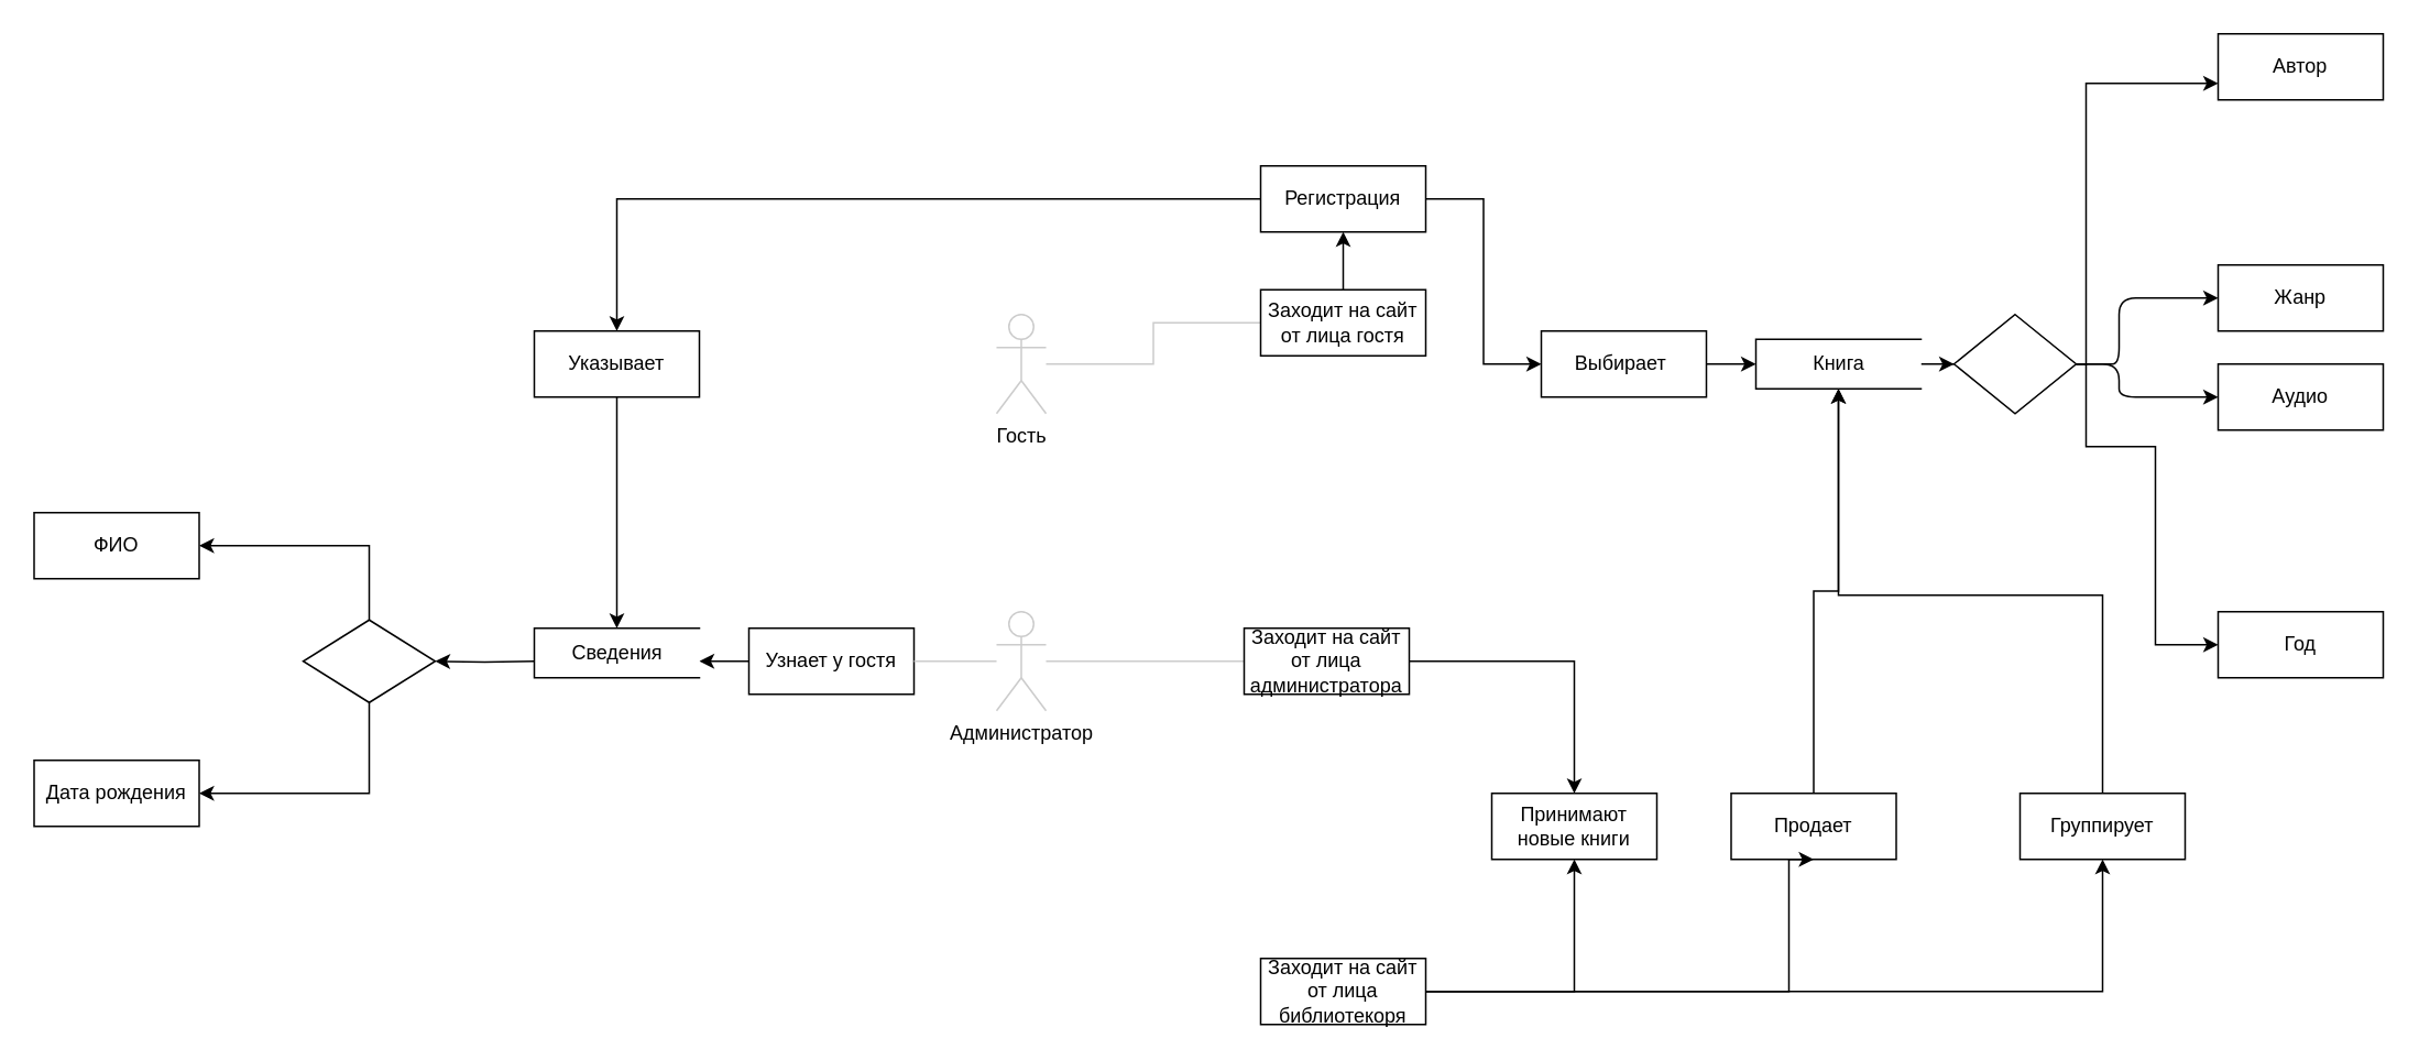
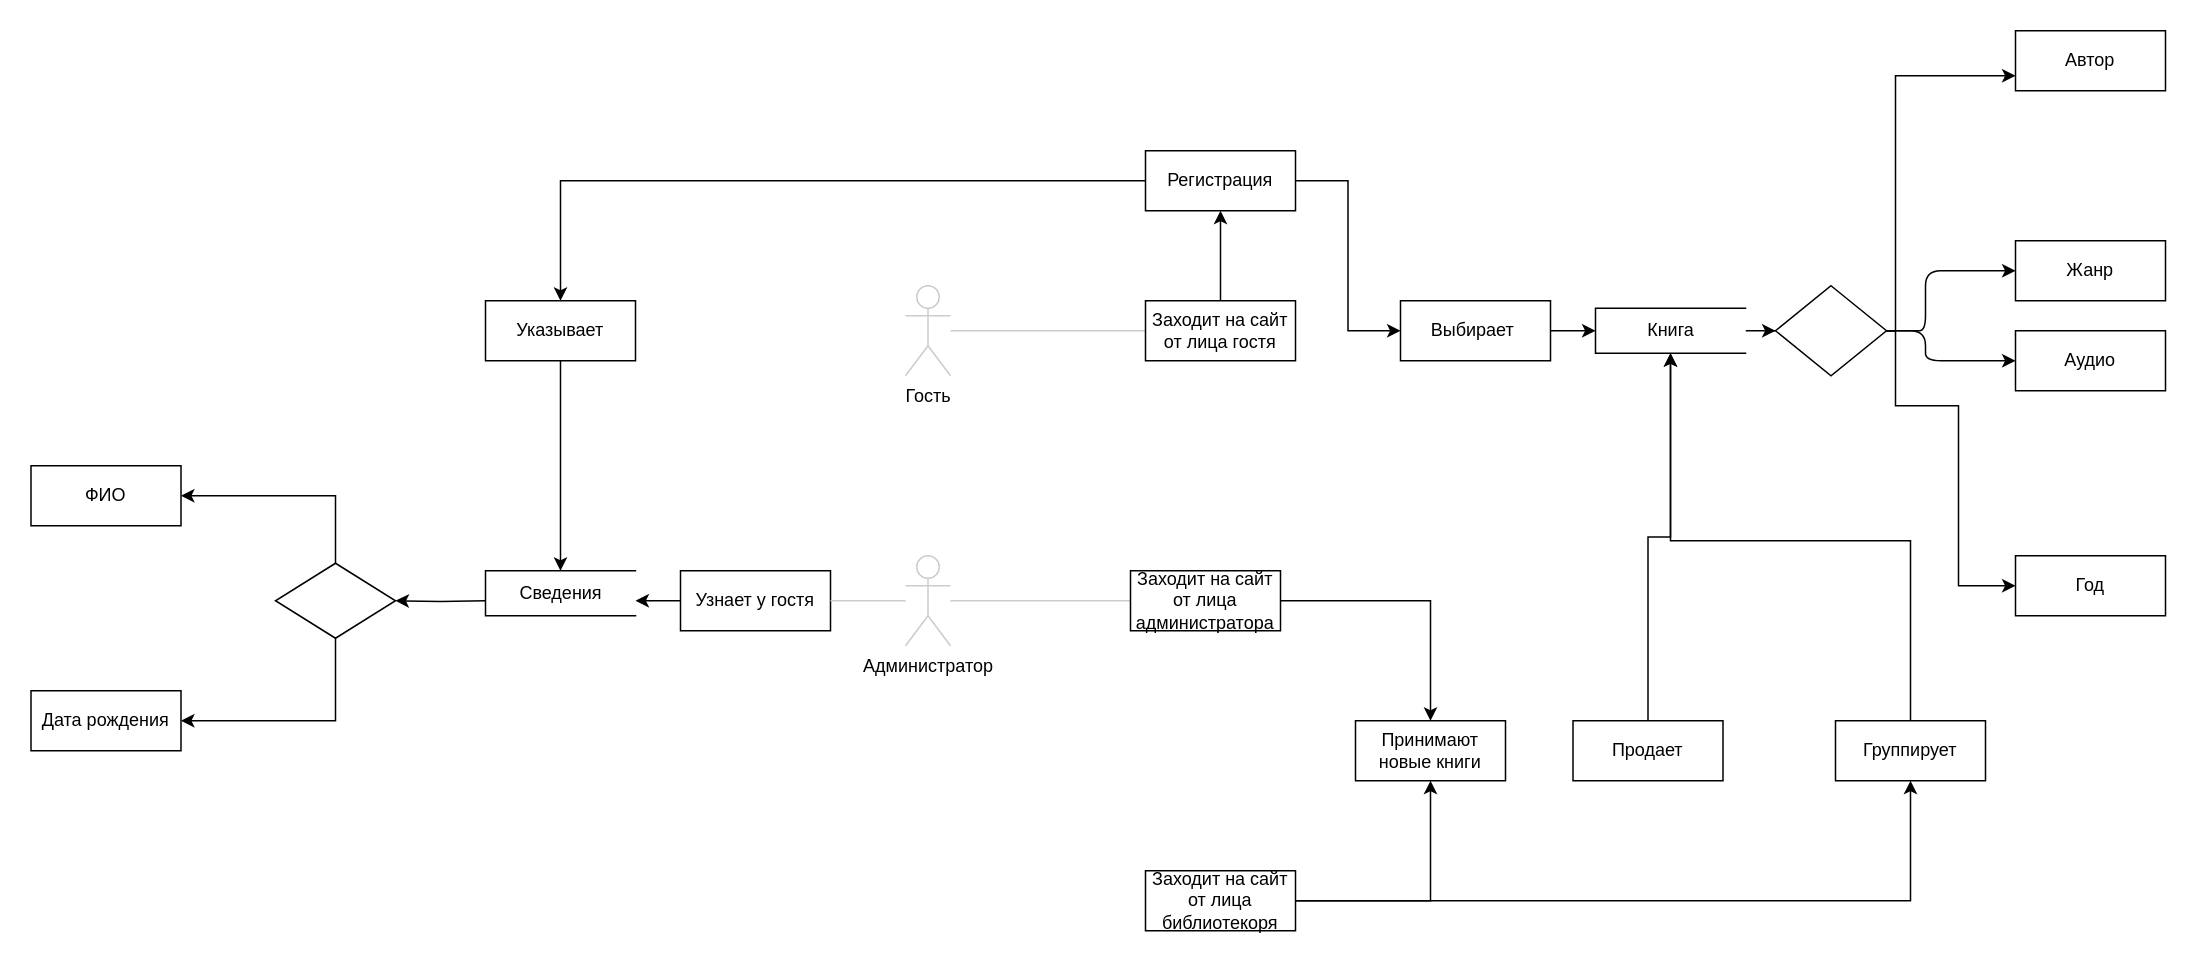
  <mxCell id="0" />
  <mxCell id="1" parent="0" />
  <mxCell id="2" style="edgeStyle=orthogonalEdgeStyle;rounded=0;orthogonalLoop=1;jettySize=auto;html=1;entryX=0;entryY=0.5;entryDx=0;entryDy=0;endArrow=none;endFill=0;strokeColor=#CCCCCC;" parent="1" source="3" target="7" edge="1"><mxGeometry relative="1" as="geometry"><mxPoint x="773" y="220" as="targetPoint" /><mxPoint x="663" y="220" as="sourcePoint" /></mxGeometry></mxCell>
  <mxCell id="3" value="Гость" style="shape=umlActor;verticalLabelPosition=bottom;verticalAlign=top;html=1;outlineConnect=0;strokeColor=#CCCCCC;" parent="1" vertex="1"><mxGeometry x="603" y="190" width="30" height="60" as="geometry" /></mxCell>
  <mxCell id="4" value="Заходит на сайт от лица библиотекоря" style="rounded=0;whiteSpace=wrap;html=1;" parent="1" vertex="1"><mxGeometry x="763" y="580" width="100" height="40" as="geometry" /></mxCell>
  <mxCell id="5" value="Администратор" style="shape=umlActor;verticalLabelPosition=bottom;verticalAlign=top;html=1;outlineConnect=0;strokeColor=#CCCCCC;" parent="1" vertex="1"><mxGeometry x="603" y="370" width="30" height="60" as="geometry" /></mxCell>
  <mxCell id="6" style="edgeStyle=orthogonalEdgeStyle;rounded=0;orthogonalLoop=1;jettySize=auto;html=1;entryX=0;entryY=0.5;entryDx=0;entryDy=0;endArrow=none;endFill=0;strokeColor=#CCCCCC;" parent="1" source="5" target="8" edge="1"><mxGeometry relative="1" as="geometry"><mxPoint x="763" y="400" as="targetPoint" /><mxPoint x="663" y="400" as="sourcePoint" /></mxGeometry></mxCell>
- <mxCell id="7" value="Заходит на сайт от лица гостя" style="rounded=0;whiteSpace=wrap;html=1;" parent="1" vertex="1"><mxGeometry x="763" y="175" width="100" height="40" as="geometry" /></mxCell>
+ <mxCell id="7" value="Заходит на сайт от лица гостя" style="rounded=0;whiteSpace=wrap;html=1;" parent="1" vertex="1"><mxGeometry x="763" y="200" width="100" height="40" as="geometry" /></mxCell>
  <mxCell id="8" value="Заходит на сайт от лица администратора" style="rounded=0;whiteSpace=wrap;html=1;" parent="1" vertex="1"><mxGeometry x="753" y="380" width="100" height="40" as="geometry" /></mxCell>
  <mxCell id="9" value="" style="edgeStyle=orthogonalEdgeStyle;rounded=0;orthogonalLoop=1;jettySize=auto;html=1;exitX=0;exitY=0.5;exitDx=0;exitDy=0;entryX=0;entryY=0.5;entryDx=0;entryDy=0;" parent="1" source="11" target="11" edge="1"><mxGeometry relative="1" as="geometry" /></mxCell>
  <mxCell id="10" style="edgeStyle=orthogonalEdgeStyle;rounded=0;orthogonalLoop=1;jettySize=auto;html=1;entryX=0;entryY=0.5;entryDx=0;entryDy=0;" edge="1" parent="1" source="11" target="47"><mxGeometry relative="1" as="geometry" /></mxCell>
  <mxCell id="11" value="Выбирает&amp;nbsp;" style="rounded=0;whiteSpace=wrap;html=1;" parent="1" vertex="1"><mxGeometry x="933" y="200" width="100" height="40" as="geometry" /></mxCell>
  <mxCell id="12" style="edgeStyle=orthogonalEdgeStyle;rounded=0;orthogonalLoop=1;jettySize=auto;html=1;entryX=0;entryY=0.75;entryDx=0;entryDy=0;exitX=1;exitY=0.5;exitDx=0;exitDy=0;exitPerimeter=0;" edge="1" parent="1" source="14" target="35"><mxGeometry relative="1" as="geometry"><Array as="points"><mxPoint x="1263" y="220" /><mxPoint x="1263" y="50" /></Array></mxGeometry></mxCell>
  <mxCell id="13" style="edgeStyle=orthogonalEdgeStyle;rounded=0;orthogonalLoop=1;jettySize=auto;html=1;entryX=0;entryY=0.5;entryDx=0;entryDy=0;exitX=1;exitY=0.5;exitDx=0;exitDy=0;exitPerimeter=0;" edge="1" parent="1" source="14" target="38"><mxGeometry relative="1" as="geometry"><Array as="points"><mxPoint x="1263" y="220" /><mxPoint x="1263" y="270" /><mxPoint x="1305" y="270" /><mxPoint x="1305" y="390" /></Array></mxGeometry></mxCell>
  <mxCell id="14" value="" style="strokeWidth=1;html=1;shape=mxgraph.flowchart.decision;whiteSpace=wrap;" parent="1" vertex="1"><mxGeometry x="1183" y="190" width="74" height="60" as="geometry" /></mxCell>
  <mxCell id="15" value="" style="edgeStyle=orthogonalEdgeStyle;rounded=1;orthogonalLoop=1;jettySize=auto;html=1;entryX=0;entryY=0.5;entryDx=0;entryDy=0;" parent="1" source="14" target="37" edge="1"><mxGeometry relative="1" as="geometry"><mxPoint x="1180.059" y="280" as="sourcePoint" /><mxPoint x="1333" y="240" as="targetPoint" /><Array as="points"><mxPoint x="1283" y="220" /><mxPoint x="1283" y="240" /></Array></mxGeometry></mxCell>
  <mxCell id="16" value="" style="edgeStyle=orthogonalEdgeStyle;rounded=1;orthogonalLoop=1;jettySize=auto;html=1;entryX=0;entryY=0.5;entryDx=0;entryDy=0;exitX=1;exitY=0.5;exitDx=0;exitDy=0;exitPerimeter=0;" parent="1" source="14" target="36" edge="1"><mxGeometry relative="1" as="geometry"><mxPoint x="1190" y="290" as="sourcePoint" /><mxPoint x="1333" y="180" as="targetPoint" /><Array as="points"><mxPoint x="1267" y="220" /><mxPoint x="1283" y="220" /><mxPoint x="1283" y="180" /></Array></mxGeometry></mxCell>
  <mxCell id="17" style="edgeStyle=orthogonalEdgeStyle;rounded=0;orthogonalLoop=1;jettySize=auto;html=1;entryX=0;entryY=0.5;entryDx=0;entryDy=0;" edge="1" parent="1" source="18" target="11"><mxGeometry relative="1" as="geometry" /></mxCell>
  <mxCell id="18" value="Регистрация" style="rounded=0;whiteSpace=wrap;html=1;" parent="1" vertex="1"><mxGeometry x="763" y="100" width="100" height="40" as="geometry" /></mxCell>
  <mxCell id="19" value="" style="edgeStyle=orthogonalEdgeStyle;rounded=0;orthogonalLoop=1;jettySize=auto;html=1;exitX=0.5;exitY=0;exitDx=0;exitDy=0;entryX=0.5;entryY=1;entryDx=0;entryDy=0;" parent="1" source="7" target="18" edge="1"><mxGeometry relative="1" as="geometry"><mxPoint x="873" y="230" as="sourcePoint" /><mxPoint x="957" y="230" as="targetPoint" /></mxGeometry></mxCell>
  <mxCell id="20" value="" style="edgeStyle=orthogonalEdgeStyle;rounded=0;orthogonalLoop=1;jettySize=auto;html=1;exitX=0;exitY=0.5;exitDx=0;exitDy=0;entryX=0.5;entryY=0;entryDx=0;entryDy=0;" parent="1" source="18" target="21" edge="1"><mxGeometry relative="1" as="geometry"><mxPoint x="713" y="120" as="sourcePoint" /><mxPoint x="373" y="180" as="targetPoint" /><Array as="points"><mxPoint x="373" y="120" /></Array></mxGeometry></mxCell>
  <mxCell id="21" value="Указывает" style="rounded=0;whiteSpace=wrap;html=1;" parent="1" vertex="1"><mxGeometry x="323" y="200" width="100" height="40" as="geometry" /></mxCell>
  <mxCell id="22" value="Узнает у гостя" style="rounded=0;whiteSpace=wrap;html=1;" parent="1" vertex="1"><mxGeometry x="453" y="380" width="100" height="40" as="geometry" /></mxCell>
  <mxCell id="23" style="edgeStyle=orthogonalEdgeStyle;rounded=0;orthogonalLoop=1;jettySize=auto;html=1;entryX=1;entryY=0.5;entryDx=0;entryDy=0;endArrow=none;endFill=0;strokeColor=#CCCCCC;" parent="1" source="5" target="22" edge="1"><mxGeometry relative="1" as="geometry"><mxPoint x="773" y="610" as="targetPoint" /><mxPoint x="583" y="600" as="sourcePoint" /></mxGeometry></mxCell>
  <mxCell id="24" style="edgeStyle=orthogonalEdgeStyle;rounded=0;orthogonalLoop=1;jettySize=auto;html=1;exitX=0.5;exitY=1;exitDx=0;exitDy=0;entryX=0.5;entryY=0;entryDx=0;entryDy=0;" parent="1" source="21" edge="1"><mxGeometry relative="1" as="geometry"><mxPoint x="373" y="380" as="targetPoint" /><mxPoint x="383" y="590" as="sourcePoint" /></mxGeometry></mxCell>
  <mxCell id="25" value="" style="rhombus;whiteSpace=wrap;html=1;" parent="1" vertex="1"><mxGeometry x="183" y="375" width="80" height="50" as="geometry" /></mxCell>
  <mxCell id="26" style="edgeStyle=orthogonalEdgeStyle;rounded=0;orthogonalLoop=1;jettySize=auto;html=1;entryX=1;entryY=0.5;entryDx=0;entryDy=0;exitX=0;exitY=0.5;exitDx=0;exitDy=0;" parent="1" target="25" edge="1"><mxGeometry relative="1" as="geometry"><mxPoint x="773" y="410" as="targetPoint" /><mxPoint x="323" y="400" as="sourcePoint" /></mxGeometry></mxCell>
  <mxCell id="27" style="edgeStyle=orthogonalEdgeStyle;rounded=0;orthogonalLoop=1;jettySize=auto;html=1;exitX=0.5;exitY=0;exitDx=0;exitDy=0;" parent="1" source="25" target="29" edge="1"><mxGeometry relative="1" as="geometry"><mxPoint x="123" y="330" as="targetPoint" /><mxPoint x="653" y="420" as="sourcePoint" /><Array as="points"><mxPoint x="223" y="330" /></Array></mxGeometry></mxCell>
  <mxCell id="28" style="edgeStyle=orthogonalEdgeStyle;rounded=0;orthogonalLoop=1;jettySize=auto;html=1;exitX=0.5;exitY=1;exitDx=0;exitDy=0;entryX=1;entryY=0.5;entryDx=0;entryDy=0;" parent="1" source="25" target="30" edge="1"><mxGeometry relative="1" as="geometry"><mxPoint x="113" y="480" as="targetPoint" /><mxPoint x="223" y="525" as="sourcePoint" /><Array as="points"><mxPoint x="223" y="480" /></Array></mxGeometry></mxCell>
  <mxCell id="29" value="ФИО" style="rounded=0;whiteSpace=wrap;html=1;" parent="1" vertex="1"><mxGeometry x="20" y="310" width="100" height="40" as="geometry" /></mxCell>
  <mxCell id="30" value="Дата рождения" style="rounded=0;whiteSpace=wrap;html=1;" parent="1" vertex="1"><mxGeometry x="20" y="460" width="100" height="40" as="geometry" /></mxCell>
  <mxCell id="31" style="edgeStyle=orthogonalEdgeStyle;rounded=0;orthogonalLoop=1;jettySize=auto;html=1;exitX=0;exitY=0.5;exitDx=0;exitDy=0;entryX=1;entryY=0.5;entryDx=0;entryDy=0;" parent="1" source="22" edge="1"><mxGeometry relative="1" as="geometry"><mxPoint x="423" y="400" as="targetPoint" /><mxPoint x="383" y="250" as="sourcePoint" /></mxGeometry></mxCell>
  <mxCell id="32" value="Принимают новые книги" style="rounded=0;whiteSpace=wrap;html=1;" parent="1" vertex="1"><mxGeometry x="903" y="480" width="100" height="40" as="geometry" /></mxCell>
  <mxCell id="33" style="edgeStyle=orthogonalEdgeStyle;rounded=0;orthogonalLoop=1;jettySize=auto;html=1;exitX=1;exitY=0.5;exitDx=0;exitDy=0;entryX=0.5;entryY=0;entryDx=0;entryDy=0;" parent="1" source="8" target="32" edge="1"><mxGeometry relative="1" as="geometry"><mxPoint x="1023" y="540" as="targetPoint" /><mxPoint x="1023" y="400" as="sourcePoint" /></mxGeometry></mxCell>
  <mxCell id="34" style="edgeStyle=orthogonalEdgeStyle;rounded=0;orthogonalLoop=1;jettySize=auto;html=1;exitX=1;exitY=0.5;exitDx=0;exitDy=0;entryX=0.5;entryY=1;entryDx=0;entryDy=0;" parent="1" source="4" target="32" edge="1"><mxGeometry relative="1" as="geometry"><mxPoint x="973" y="560" as="targetPoint" /><mxPoint x="973" y="650" as="sourcePoint" /><Array as="points"><mxPoint x="953" y="600" /></Array></mxGeometry></mxCell>
  <mxCell id="35" value="Автор" style="rounded=0;whiteSpace=wrap;html=1;" parent="1" vertex="1"><mxGeometry x="1343" y="20" width="100" height="40" as="geometry" /></mxCell>
  <mxCell id="36" value="Жанр" style="rounded=0;whiteSpace=wrap;html=1;" parent="1" vertex="1"><mxGeometry x="1343" y="160" width="100" height="40" as="geometry" /></mxCell>
  <mxCell id="37" value="Аудио" style="rounded=0;whiteSpace=wrap;html=1;" parent="1" vertex="1"><mxGeometry x="1343" y="220" width="100" height="40" as="geometry" /></mxCell>
  <mxCell id="38" value="Год" style="rounded=0;whiteSpace=wrap;html=1;" parent="1" vertex="1"><mxGeometry x="1343" y="370" width="100" height="40" as="geometry" /></mxCell>
  <mxCell id="39" style="edgeStyle=orthogonalEdgeStyle;rounded=0;orthogonalLoop=1;jettySize=auto;html=1;exitX=1;exitY=0.5;exitDx=0;exitDy=0;entryX=0.5;entryY=1;entryDx=0;entryDy=0;" parent="1" source="4" target="41" edge="1"><mxGeometry relative="1" as="geometry"><mxPoint x="1313" y="600" as="targetPoint" /><mxPoint x="873" y="610" as="sourcePoint" /><Array as="points"><mxPoint x="1273" y="600" /></Array></mxGeometry></mxCell>
  <mxCell id="40" style="edgeStyle=orthogonalEdgeStyle;rounded=0;orthogonalLoop=1;jettySize=auto;html=1;entryX=0.5;entryY=1;entryDx=0;entryDy=0;" edge="1" parent="1" source="41" target="47"><mxGeometry relative="1" as="geometry"><mxPoint x="1113" y="240" as="targetPoint" /><Array as="points"><mxPoint x="1273" y="360" /><mxPoint x="1113" y="360" /></Array></mxGeometry></mxCell>
  <mxCell id="41" value="Группирует" style="rounded=0;whiteSpace=wrap;html=1;" parent="1" vertex="1"><mxGeometry x="1223" y="480" width="100" height="40" as="geometry" /></mxCell>
  <mxCell id="42" value="" style="edgeStyle=orthogonalEdgeStyle;rounded=0;orthogonalLoop=1;jettySize=auto;html=1;exitX=0.5;exitY=0;exitDx=0;exitDy=0;entryX=0.5;entryY=1;entryDx=0;entryDy=0;" parent="1" source="43" target="47" edge="1"><mxGeometry relative="1" as="geometry"><mxPoint x="1113" y="240" as="targetPoint" /></mxGeometry></mxCell>
  <mxCell id="43" value="Продает" style="rounded=0;whiteSpace=wrap;html=1;" parent="1" vertex="1"><mxGeometry x="1048" y="480" width="100" height="40" as="geometry" /></mxCell>
- <mxCell id="44" style="edgeStyle=orthogonalEdgeStyle;rounded=0;orthogonalLoop=1;jettySize=auto;html=1;exitX=1;exitY=0.5;exitDx=0;exitDy=0;entryX=0.5;entryY=1;entryDx=0;entryDy=0;" parent="1" source="4" target="43" edge="1"><mxGeometry relative="1" as="geometry"><mxPoint x="1083" y="540" as="targetPoint" /><mxPoint x="993" y="630" as="sourcePoint" /><Array as="points"><mxPoint x="1083" y="600" /></Array></mxGeometry></mxCell>
  <mxCell id="45" value="Сведения" style="html=1;dashed=0;whitespace=wrap;shape=partialRectangle;right=0;strokeColor=#000000;" parent="1" vertex="1"><mxGeometry x="323" y="380" width="100" height="30" as="geometry" /></mxCell>
  <mxCell id="46" style="edgeStyle=orthogonalEdgeStyle;rounded=0;orthogonalLoop=1;jettySize=auto;html=1;entryX=0;entryY=0.5;entryDx=0;entryDy=0;entryPerimeter=0;" edge="1" parent="1" source="47" target="14"><mxGeometry relative="1" as="geometry" /></mxCell>
  <mxCell id="47" value="Книга" style="html=1;dashed=0;whitespace=wrap;shape=partialRectangle;right=0;strokeColor=#000000;" vertex="1" parent="1"><mxGeometry x="1063" y="205" width="100" height="30" as="geometry" /></mxCell>
